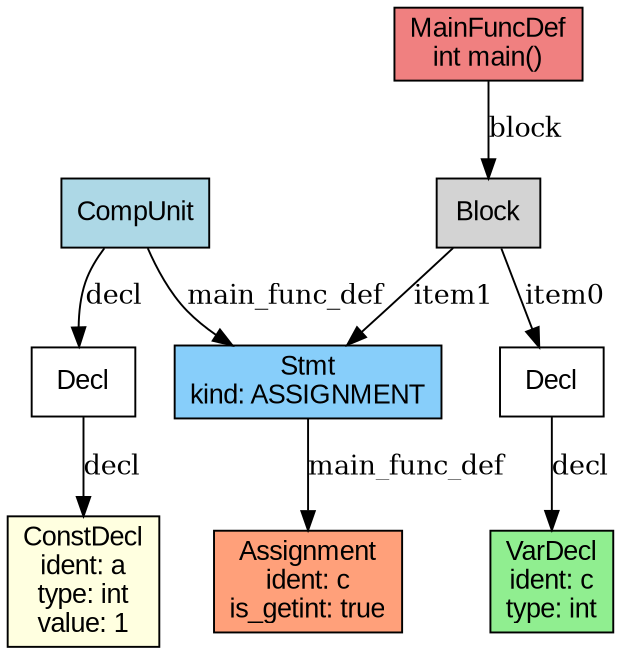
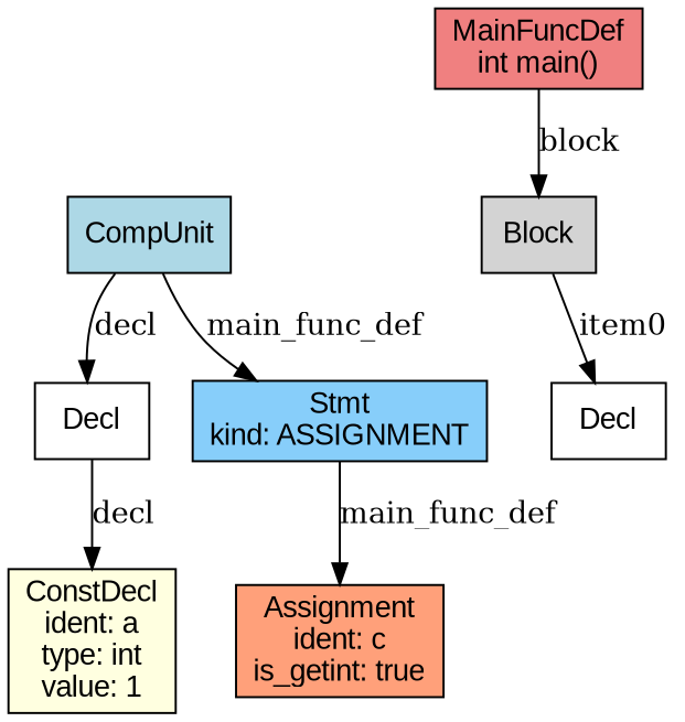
  digraph {
    node [fontname=Arial shape=box style=filled]
    n1 [fillcolor=lightblue label=CompUnit]
    n2 [label=Decl style=""]
    n3 [fillcolor=lightskyblue label="Stmt\nkind: ASSIGNMENT"]
    n4 [fillcolor=lightyellow label="ConstDecl\nident: a\ntype: int\nvalue: 1"]
    n5 [fillcolor=lightcoral label="MainFuncDef\nint main()"]
    n6 [fillcolor=lightgrey label=Block]
    n7 [label=Decl style=""]
-   n8 [fillcolor=lightgreen label="VarDecl\nident: c\ntype: int"]
    n9 [fillcolor=lightsalmon label="Assignment\nident: c\nis_getint: true"]
    n1 -> n2 [label=decl]
    n1 -> n3 [label=main_func_def]
    n2 -> n4 [label=decl]
    n3 -> n9 [label=main_func_def]
    n5 -> n6 [label=block]
-   n6 -> n3 [label=item1]
    n6 -> n7 [label=item0]
-   n7 -> n8 [label=decl]
  }
